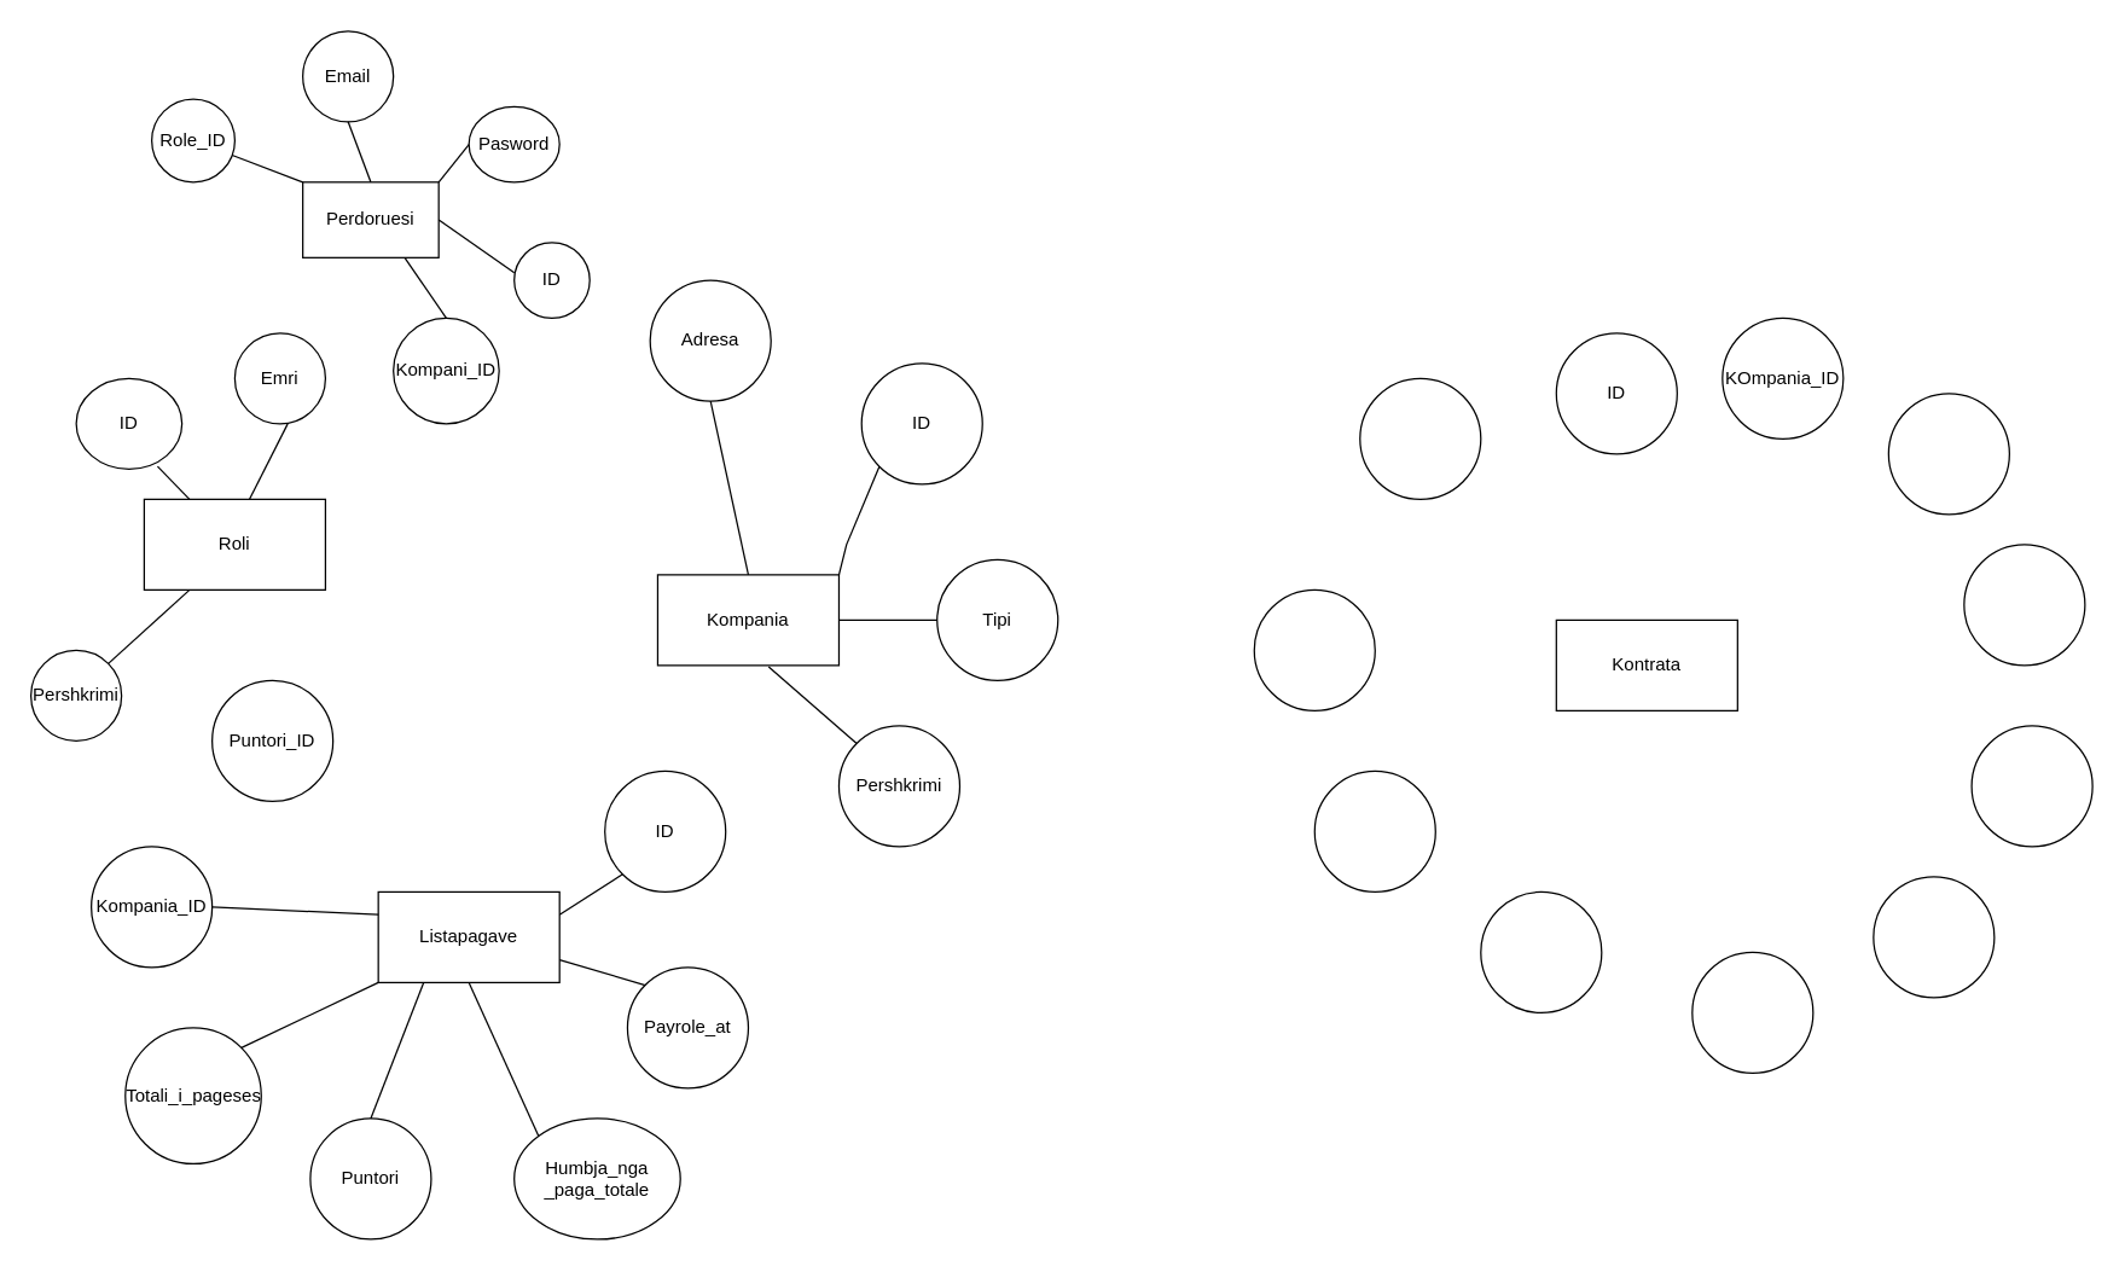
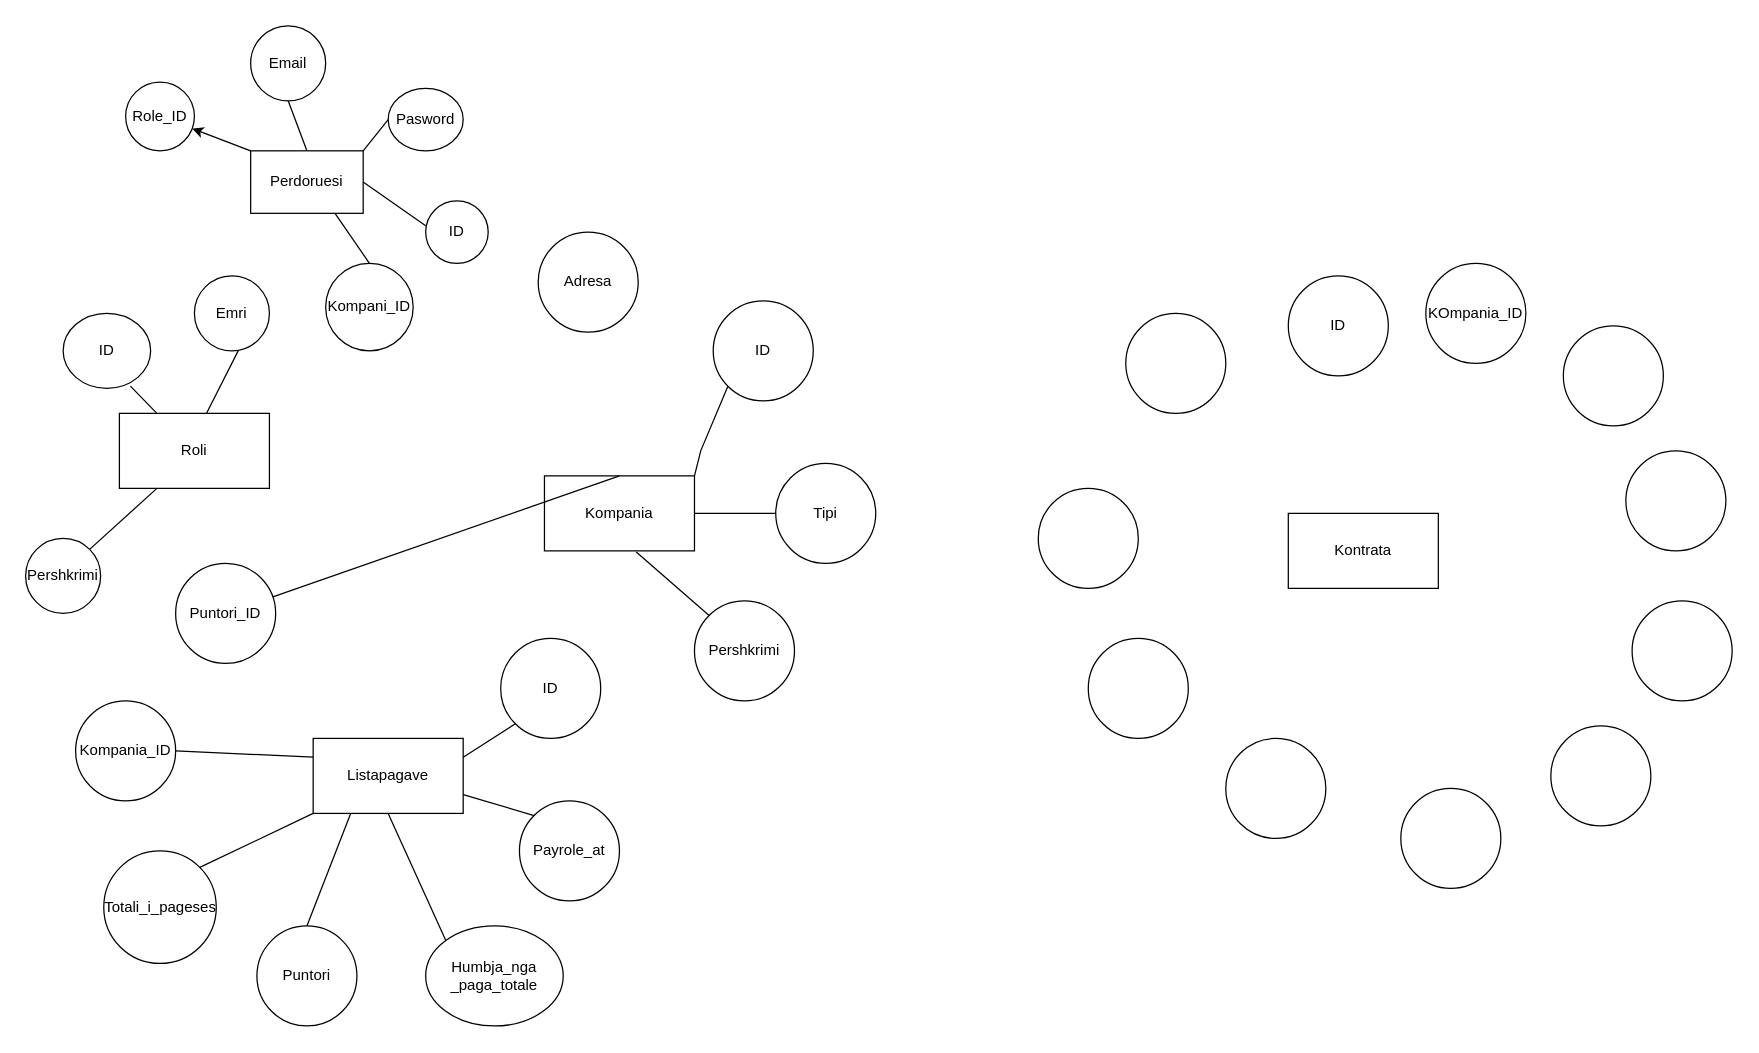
  <mxCell id="0" />
  <mxCell id="1" parent="0" />
  <mxCell id="2" value="Perdoruesi" style="rounded=0;whiteSpace=wrap;html=1;" vertex="1" parent="1"><mxGeometry x="200" y="120" width="90" height="50" as="geometry" /></mxCell>
  <mxCell id="3" value="Pasword" style="ellipse;whiteSpace=wrap;html=1;" vertex="1" parent="1"><mxGeometry x="310" y="70" width="60" height="50" as="geometry" /></mxCell>
  <mxCell id="4" value="" style="endArrow=none;html=1;rounded=0;exitX=1;exitY=0;exitDx=0;exitDy=0;entryX=0;entryY=0.5;entryDx=0;entryDy=0;" edge="1" parent="1" source="2" target="3"><mxGeometry width="50" height="50" relative="1" as="geometry"><mxPoint x="260" y="150" as="sourcePoint" /><mxPoint x="310" y="100" as="targetPoint" /></mxGeometry></mxCell>
  <mxCell id="5" value="ID" style="ellipse;whiteSpace=wrap;html=1;aspect=fixed;" vertex="1" parent="1"><mxGeometry x="340" y="160" width="50" height="50" as="geometry" /></mxCell>
  <mxCell id="6" value="" style="endArrow=none;html=1;rounded=0;exitX=1;exitY=0.5;exitDx=0;exitDy=0;" edge="1" parent="1" source="2"><mxGeometry width="50" height="50" relative="1" as="geometry"><mxPoint x="290" y="230" as="sourcePoint" /><mxPoint x="340" y="180" as="targetPoint" /></mxGeometry></mxCell>
  <mxCell id="7" value="Kompani_ID" style="ellipse;whiteSpace=wrap;html=1;aspect=fixed;" vertex="1" parent="1"><mxGeometry x="260" y="210" width="70" height="70" as="geometry" /></mxCell>
  <mxCell id="8" value="" style="endArrow=none;html=1;rounded=0;exitX=0.75;exitY=1;exitDx=0;exitDy=0;entryX=0.5;entryY=0;entryDx=0;entryDy=0;" edge="1" parent="1" source="2" target="7"><mxGeometry width="50" height="50" relative="1" as="geometry"><mxPoint x="290" y="230" as="sourcePoint" /><mxPoint x="340" y="180" as="targetPoint" /></mxGeometry></mxCell>
  <mxCell id="9" value="Email" style="ellipse;whiteSpace=wrap;html=1;" vertex="1" parent="1"><mxGeometry x="200" y="20" width="60" height="60" as="geometry" /></mxCell>
  <mxCell id="10" value="Role_ID" style="ellipse;whiteSpace=wrap;html=1;aspect=fixed;" vertex="1" parent="1"><mxGeometry x="100" y="65" width="55" height="55" as="geometry" /></mxCell>
- <mxCell id="11" value="" style="endArrow=none;html=1;rounded=0;exitX=0;exitY=0;exitDx=0;exitDy=0;" edge="1" parent="1" source="2" target="10"><mxGeometry width="50" height="50" relative="1" as="geometry"><mxPoint x="100" y="160" as="sourcePoint" /><mxPoint x="150" y="110" as="targetPoint" /></mxGeometry></mxCell>
+ <mxCell id="11" value="" style="endArrow=classic;html=1;rounded=0;exitX=0;exitY=0;exitDx=0;exitDy=0;" edge="1" parent="1" source="2" target="10"><mxGeometry width="50" height="50" relative="1" as="geometry"><mxPoint x="100" y="160" as="sourcePoint" /><mxPoint x="150" y="110" as="targetPoint" /></mxGeometry></mxCell>
  <mxCell id="12" value="" style="endArrow=none;html=1;rounded=0;entryX=0.5;entryY=1;entryDx=0;entryDy=0;exitX=0.5;exitY=0;exitDx=0;exitDy=0;" edge="1" parent="1" source="2" target="9"><mxGeometry width="50" height="50" relative="1" as="geometry"><mxPoint x="230" y="170" as="sourcePoint" /><mxPoint x="280" y="120" as="targetPoint" /></mxGeometry></mxCell>
  <mxCell id="13" value="ID" style="ellipse;whiteSpace=wrap;html=1;" vertex="1" parent="1"><mxGeometry x="50" y="250" width="70" height="60" as="geometry" /></mxCell>
  <mxCell id="14" value="Emri" style="ellipse;whiteSpace=wrap;html=1;aspect=fixed;" vertex="1" parent="1"><mxGeometry x="155" y="220" width="60" height="60" as="geometry" /></mxCell>
  <mxCell id="15" value="Pershkrimi" style="ellipse;whiteSpace=wrap;html=1;aspect=fixed;" vertex="1" parent="1"><mxGeometry x="20" y="430" width="60" height="60" as="geometry" /></mxCell>
  <mxCell id="16" value="" style="endArrow=none;html=1;rounded=0;exitX=0.576;exitY=0.019;exitDx=0;exitDy=0;exitPerimeter=0;" edge="1" parent="1" source="20"><mxGeometry width="50" height="50" relative="1" as="geometry"><mxPoint x="140" y="330" as="sourcePoint" /><mxPoint x="190" y="280" as="targetPoint" /></mxGeometry></mxCell>
  <mxCell id="17" value="" style="endArrow=none;html=1;rounded=0;exitX=0.25;exitY=0;exitDx=0;exitDy=0;entryX=0.769;entryY=0.971;entryDx=0;entryDy=0;entryPerimeter=0;" edge="1" parent="1" source="20" target="13"><mxGeometry width="50" height="50" relative="1" as="geometry"><mxPoint x="180" y="350" as="sourcePoint" /><mxPoint x="106" y="311" as="targetPoint" /></mxGeometry></mxCell>
  <mxCell id="18" value="" style="endArrow=none;html=1;rounded=0;exitX=1;exitY=0;exitDx=0;exitDy=0;entryX=0.25;entryY=1;entryDx=0;entryDy=0;" edge="1" parent="1" source="15" target="20"><mxGeometry width="50" height="50" relative="1" as="geometry"><mxPoint y="440" as="sourcePoint" x="70" /><mxPoint x="120" y="390" as="targetPoint" /></mxGeometry></mxCell>
  <mxCell id="19" value="" style="endArrow=none;html=1;rounded=0;" edge="1" parent="1" target="20"><mxGeometry width="50" height="50" relative="1" as="geometry"><mxPoint x="180" y="350" as="sourcePoint" /><mxPoint x="230" y="300" as="targetPoint" /></mxGeometry></mxCell>
  <mxCell id="20" value="Roli" style="rounded=0;whiteSpace=wrap;html=1;" vertex="1" parent="1"><mxGeometry x="95" y="330" width="120" height="60" as="geometry" /></mxCell>
  <mxCell id="21" value="Kompania" style="rounded=0;whiteSpace=wrap;html=1;" vertex="1" parent="1"><mxGeometry x="435" y="380" width="120" height="60" as="geometry" /></mxCell>
  <mxCell id="22" value="Adresa" style="ellipse;whiteSpace=wrap;html=1;aspect=fixed;" vertex="1" parent="1"><mxGeometry x="430" y="185" width="80" height="80" as="geometry" /></mxCell>
  <mxCell id="23" value="ID" style="ellipse;whiteSpace=wrap;html=1;aspect=fixed;" vertex="1" parent="1"><mxGeometry x="570" y="240" width="80" height="80" as="geometry" /></mxCell>
  <mxCell id="24" value="Tipi" style="ellipse;whiteSpace=wrap;html=1;aspect=fixed;" vertex="1" parent="1"><mxGeometry x="620" y="370" width="80" height="80" as="geometry" /></mxCell>
  <mxCell id="25" value="Pershkrimi" style="ellipse;whiteSpace=wrap;html=1;aspect=fixed;" vertex="1" parent="1"><mxGeometry x="555" y="480" width="80" height="80" as="geometry" /></mxCell>
- <mxCell id="26" value="" style="endArrow=none;html=1;rounded=0;entryX=0.5;entryY=1;entryDx=0;entryDy=0;exitX=0.5;exitY=0;exitDx=0;exitDy=0;" edge="1" parent="1" source="21" target="22"><mxGeometry width="50" height="50" relative="1" as="geometry"><mxPoint x="430" y="360" as="sourcePoint" /><mxPoint x="480" y="310" as="targetPoint" /></mxGeometry></mxCell>
+ <mxCell id="26" value="" style="endArrow=none;html=1;rounded=0;exitX=0.5;exitY=0;exitDx=0;exitDy=0;" edge="1" parent="1" source="21" target="37"><mxGeometry width="50" height="50" relative="1" as="geometry"><mxPoint x="430" y="360" as="sourcePoint" /><mxPoint x="480" y="310" as="targetPoint" /></mxGeometry></mxCell>
  <mxCell id="27" value="" style="endArrow=none;html=1;rounded=0;entryX=0;entryY=0.5;entryDx=0;entryDy=0;exitX=1;exitY=0.5;exitDx=0;exitDy=0;" edge="1" parent="1" source="21" target="24"><mxGeometry width="50" height="50" relative="1" as="geometry"><mxPoint x="555" y="420" as="sourcePoint" /><mxPoint x="605" y="370" as="targetPoint" /></mxGeometry></mxCell>
  <mxCell id="28" value="" style="endArrow=none;html=1;rounded=0;entryX=0.612;entryY=1.014;entryDx=0;entryDy=0;entryPerimeter=0;exitX=0;exitY=0;exitDx=0;exitDy=0;" edge="1" parent="1" source="25" target="21"><mxGeometry width="50" height="50" relative="1" as="geometry"><mxPoint x="445" y="545" as="sourcePoint" /><mxPoint x="495" y="495" as="targetPoint" /></mxGeometry></mxCell>
  <mxCell id="29" value="" style="endArrow=none;html=1;rounded=0;entryX=0;entryY=1;entryDx=0;entryDy=0;exitX=1;exitY=0;exitDx=0;exitDy=0;" edge="1" parent="1" source="21" target="23"><mxGeometry width="50" height="50" relative="1" as="geometry"><mxPoint x="530" y="370" as="sourcePoint" /><mxPoint x="580" y="320" as="targetPoint" /><Array as="points"><mxPoint x="560" y="360" /></Array></mxGeometry></mxCell>
  <mxCell id="30" value="Listapagave" style="rounded=0;whiteSpace=wrap;html=1;" vertex="1" parent="1"><mxGeometry x="250" y="590" width="120" height="60" as="geometry" /></mxCell>
  <mxCell id="31" value="ID" style="ellipse;whiteSpace=wrap;html=1;aspect=fixed;" vertex="1" parent="1"><mxGeometry x="400" y="510" width="80" height="80" as="geometry" /></mxCell>
  <mxCell id="32" value="Payrole_at" style="ellipse;whiteSpace=wrap;html=1;aspect=fixed;" vertex="1" parent="1"><mxGeometry x="415" y="640" width="80" height="80" as="geometry" /></mxCell>
  <mxCell id="33" value="Humbja_nga&lt;div&gt;_paga_totale&lt;/div&gt;" style="ellipse;whiteSpace=wrap;html=1;aspect=fixed;" vertex="1" parent="1"><mxGeometry x="340" y="740" width="110" height="80" as="geometry" /></mxCell>
  <mxCell id="34" value="Puntori" style="ellipse;whiteSpace=wrap;html=1;aspect=fixed;" vertex="1" parent="1"><mxGeometry x="205" y="740" width="80" height="80" as="geometry" /></mxCell>
  <mxCell id="35" value="Totali_i_pageses" style="ellipse;whiteSpace=wrap;html=1;aspect=fixed;" vertex="1" parent="1"><mxGeometry x="82.5" y="680" width="90" height="90" as="geometry" /></mxCell>
  <mxCell id="36" value="Kompania_ID" style="ellipse;whiteSpace=wrap;html=1;aspect=fixed;" vertex="1" parent="1"><mxGeometry x="60" y="560" width="80" height="80" as="geometry" /></mxCell>
  <mxCell id="37" value="Puntori_ID" style="ellipse;whiteSpace=wrap;html=1;aspect=fixed;" vertex="1" parent="1"><mxGeometry x="140" y="450" width="80" height="80" as="geometry" /></mxCell>
  <mxCell id="38" value="" style="endArrow=none;html=1;rounded=0;entryX=0;entryY=0;entryDx=0;entryDy=0;exitX=0.5;exitY=1;exitDx=0;exitDy=0;" edge="1" parent="1" source="30" target="33"><mxGeometry width="50" height="50" relative="1" as="geometry"><mxPoint x="290" y="670" as="sourcePoint" /><mxPoint x="340" y="620" as="targetPoint" /></mxGeometry></mxCell>
  <mxCell id="39" value="" style="endArrow=none;html=1;rounded=0;entryX=0;entryY=0;entryDx=0;entryDy=0;exitX=1;exitY=0.75;exitDx=0;exitDy=0;" edge="1" parent="1" source="30" target="32"><mxGeometry width="50" height="50" relative="1" as="geometry"><mxPoint x="290" y="670" as="sourcePoint" /><mxPoint x="340" y="620" as="targetPoint" /></mxGeometry></mxCell>
  <mxCell id="40" value="" style="endArrow=none;html=1;rounded=0;exitX=0.5;exitY=0;exitDx=0;exitDy=0;entryX=0.25;entryY=1;entryDx=0;entryDy=0;" edge="1" parent="1" source="34" target="30"><mxGeometry width="50" height="50" relative="1" as="geometry"><mxPoint x="290" y="670" as="sourcePoint" /><mxPoint x="340" y="620" as="targetPoint" /></mxGeometry></mxCell>
  <mxCell id="41" value="" style="endArrow=none;html=1;rounded=0;exitX=1;exitY=0;exitDx=0;exitDy=0;entryX=0;entryY=1;entryDx=0;entryDy=0;" edge="1" parent="1" source="35" target="30"><mxGeometry width="50" height="50" relative="1" as="geometry"><mxPoint x="290" y="670" as="sourcePoint" /><mxPoint x="340" y="620" as="targetPoint" /></mxGeometry></mxCell>
  <mxCell id="42" value="" style="endArrow=none;html=1;rounded=0;exitX=1;exitY=0.5;exitDx=0;exitDy=0;entryX=0;entryY=0.25;entryDx=0;entryDy=0;" edge="1" parent="1" source="36" target="30"><mxGeometry width="50" height="50" relative="1" as="geometry"><mxPoint x="290" y="670" as="sourcePoint" /><mxPoint x="340" y="620" as="targetPoint" /></mxGeometry></mxCell>
  <mxCell id="43" value="" style="endArrow=none;html=1;rounded=0;entryX=0;entryY=1;entryDx=0;entryDy=0;exitX=1;exitY=0.25;exitDx=0;exitDy=0;" edge="1" parent="1" source="30" target="31"><mxGeometry width="50" height="50" relative="1" as="geometry"><mxPoint x="290" y="670" as="sourcePoint" /><mxPoint x="340" y="620" as="targetPoint" /></mxGeometry></mxCell>
  <mxCell id="44" value="Kontrata" style="rounded=0;whiteSpace=wrap;html=1;" vertex="1" parent="1"><mxGeometry x="1030" y="410" width="120" height="60" as="geometry" /></mxCell>
  <mxCell id="45" value="" style="ellipse;whiteSpace=wrap;html=1;aspect=fixed;" vertex="1" parent="1"><mxGeometry x="870" y="510" width="80" height="80" as="geometry" /></mxCell>
  <mxCell id="46" value="" style="ellipse;whiteSpace=wrap;html=1;aspect=fixed;" vertex="1" parent="1"><mxGeometry x="830" y="390" width="80" height="80" as="geometry" /></mxCell>
  <mxCell id="47" value="KOmpania_ID" style="ellipse;whiteSpace=wrap;html=1;aspect=fixed;" vertex="1" parent="1"><mxGeometry x="1140" y="210" width="80" height="80" as="geometry" /></mxCell>
  <mxCell id="48" value="ID" style="ellipse;whiteSpace=wrap;html=1;aspect=fixed;" vertex="1" parent="1"><mxGeometry x="1030" y="220" width="80" height="80" as="geometry" /></mxCell>
  <mxCell id="49" value="" style="ellipse;whiteSpace=wrap;html=1;aspect=fixed;" vertex="1" parent="1"><mxGeometry x="900" y="250" width="80" height="80" as="geometry" /></mxCell>
  <mxCell id="50" value="" style="ellipse;whiteSpace=wrap;html=1;aspect=fixed;" vertex="1" parent="1"><mxGeometry x="980" y="590" width="80" height="80" as="geometry" /></mxCell>
  <mxCell id="51" value="" style="ellipse;whiteSpace=wrap;html=1;aspect=fixed;" vertex="1" parent="1"><mxGeometry x="1120" y="630" width="80" height="80" as="geometry" /></mxCell>
  <mxCell id="52" value="" style="ellipse;whiteSpace=wrap;html=1;aspect=fixed;" vertex="1" parent="1"><mxGeometry x="1240" y="580" width="80" height="80" as="geometry" /></mxCell>
  <mxCell id="53" value="" style="ellipse;whiteSpace=wrap;html=1;aspect=fixed;" vertex="1" parent="1"><mxGeometry x="1305" y="480" width="80" height="80" as="geometry" /></mxCell>
  <mxCell id="54" value="" style="ellipse;whiteSpace=wrap;html=1;aspect=fixed;" vertex="1" parent="1"><mxGeometry x="1300" y="360" width="80" height="80" as="geometry" /></mxCell>
  <mxCell id="55" value="" style="ellipse;whiteSpace=wrap;html=1;aspect=fixed;" vertex="1" parent="1"><mxGeometry x="1250" y="260" width="80" height="80" as="geometry" /></mxCell>
